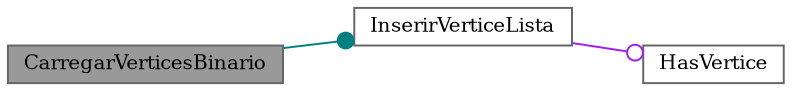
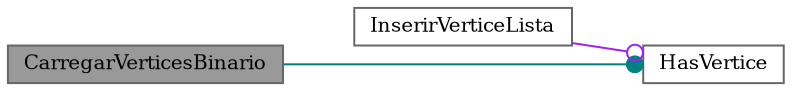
  digraph {
    fontname="DejaVu Serif"
    rankdir=LR
    node [color=grey40 fillcolor=white fontname="DejaVu Serif" fontsize=10 shape=box style=filled]
    edge [fontname="DejaVu Serif" fontsize=10 labelfontname=Helvetica labelfontsize=10 style=solid]
    n1 [color=gray40 fillcolor=grey60 fontcolor=black height=0.2 label=CarregarVerticesBinario width=0.4]
    n2 [height=0.2 label=InserirVerticeLista width=0.4]
    n3 [height=0.2 label=HasVertice width=0.4]
-   n1 -> n2 [arrowhead=dot color=teal]
+   n1 -> n3 [arrowhead=dot color=teal]
    n2 -> n3 [arrowhead=odot color=purple]
  }
